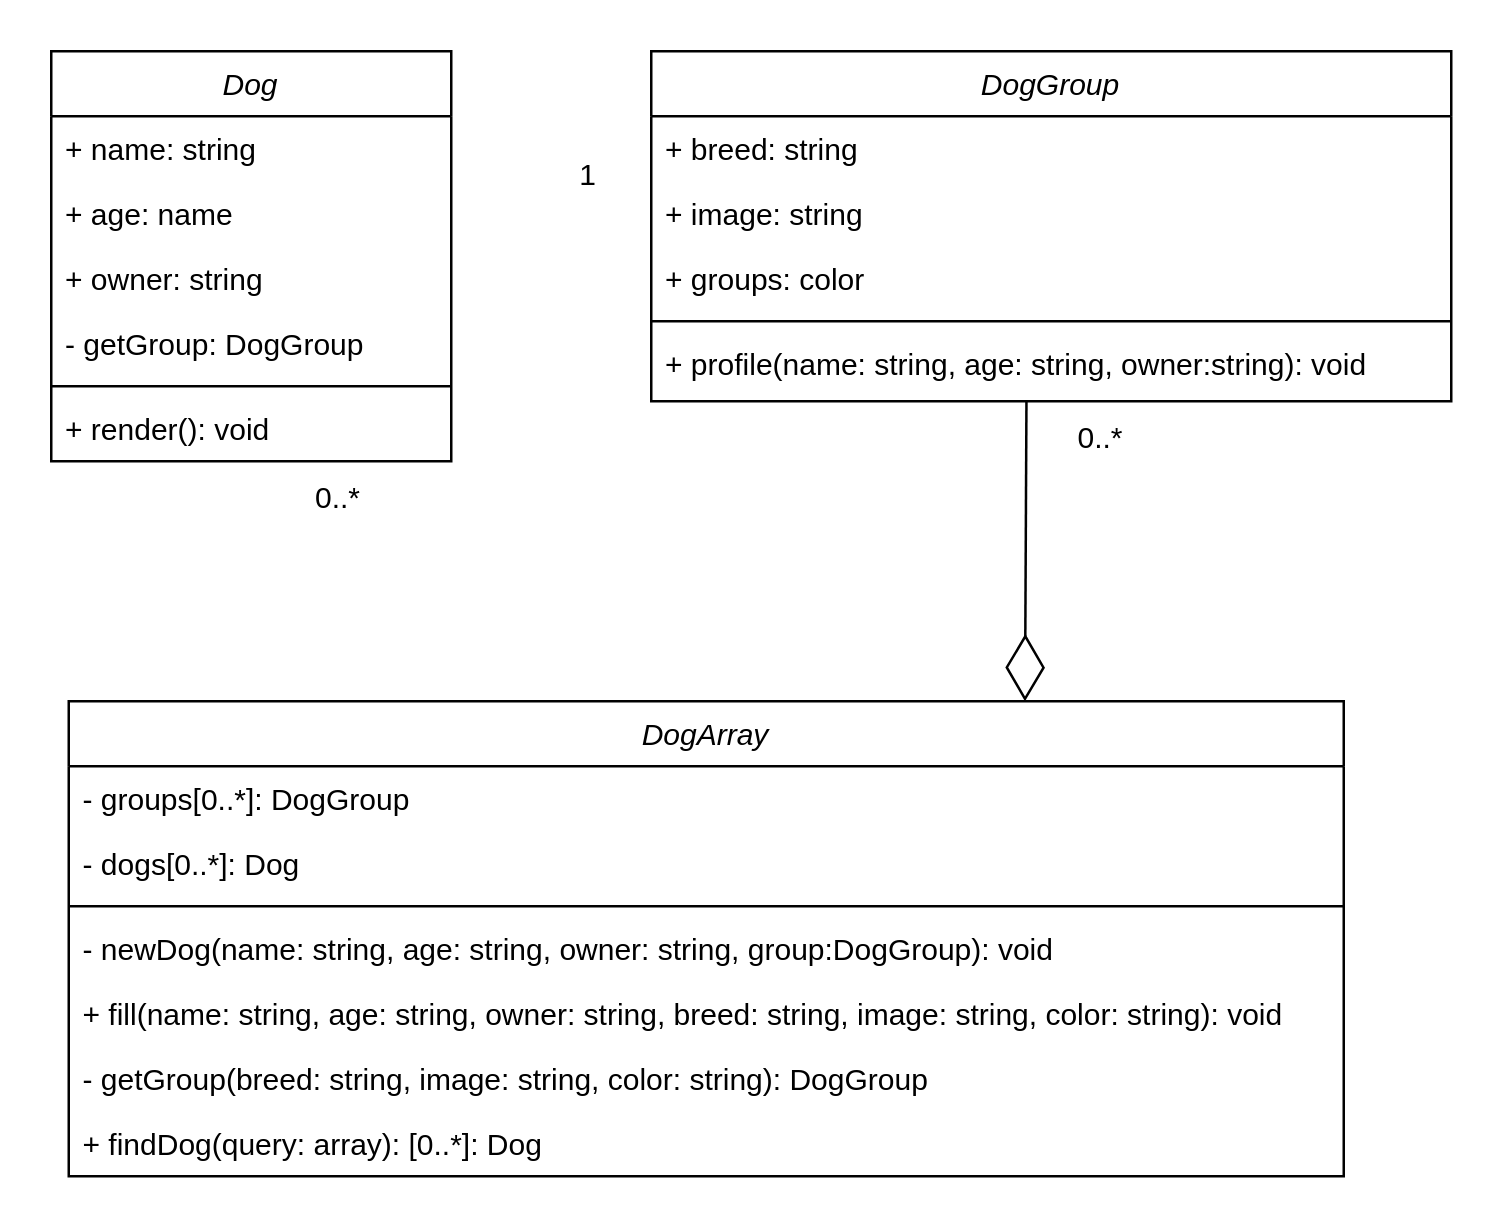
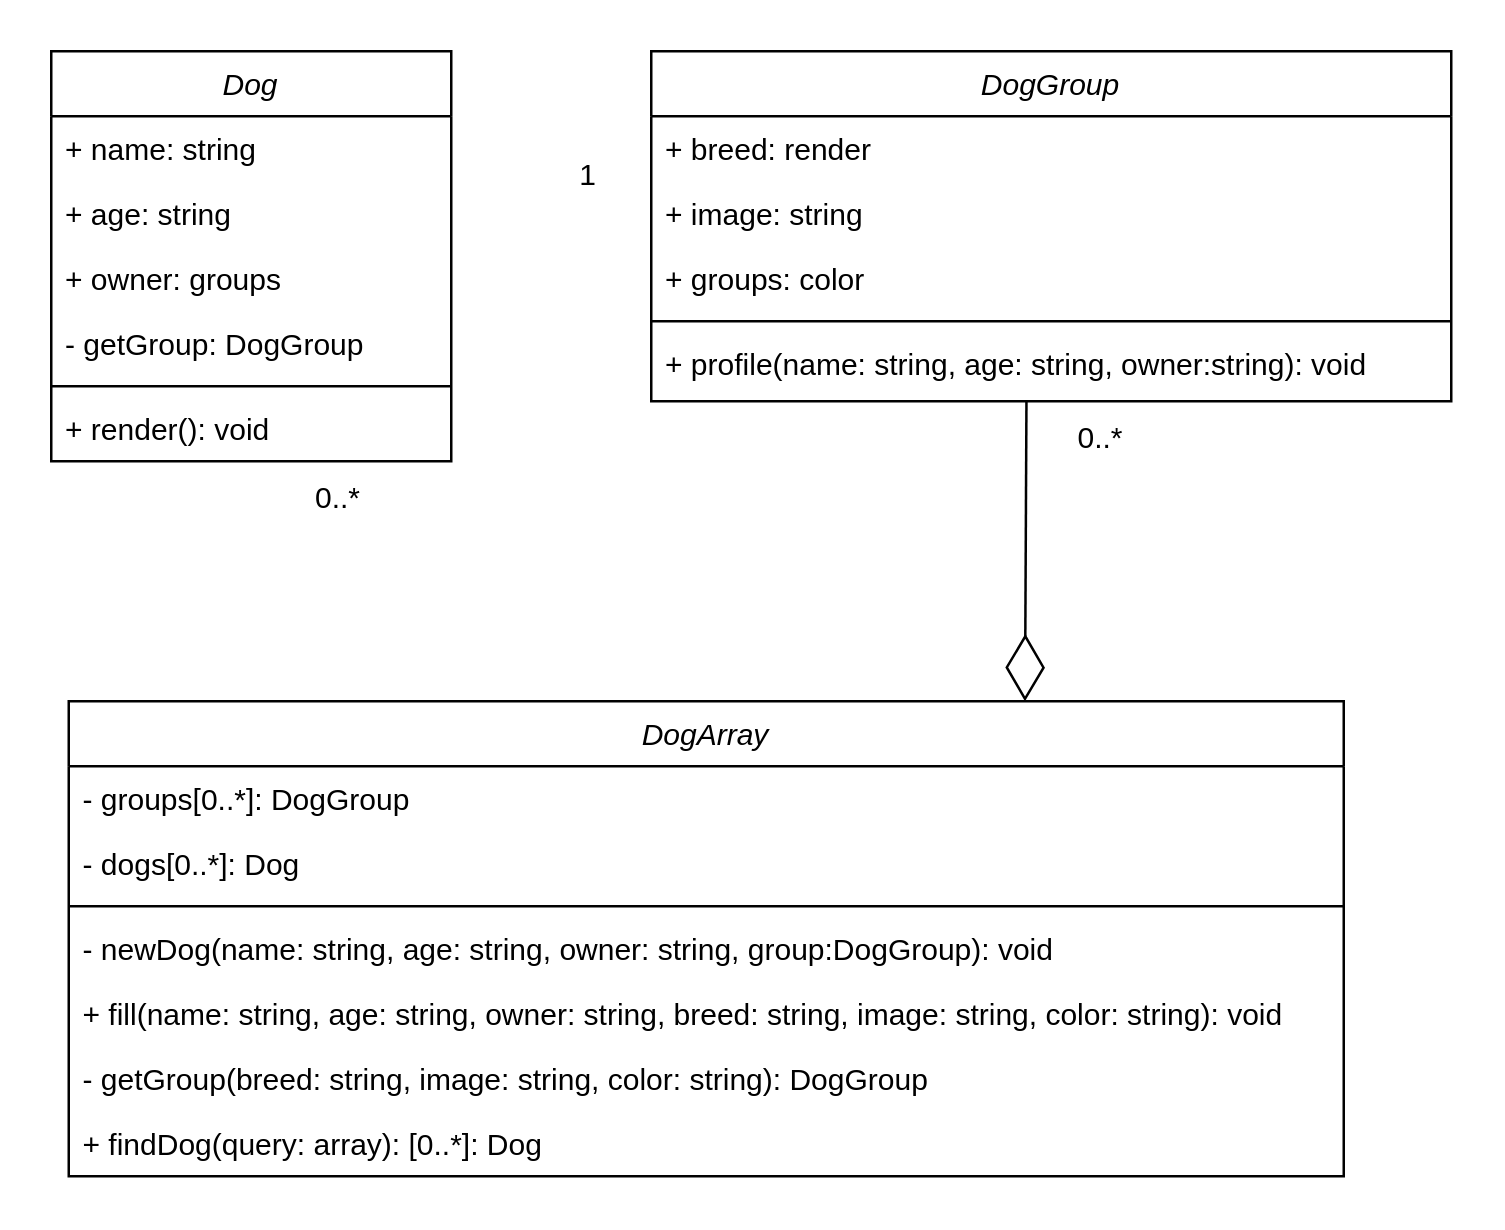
  <mxCell id="0" />
  <mxCell id="1" parent="0" />
  <mxCell id="2" value="Dog" style="swimlane;fontStyle=2;align=center;verticalAlign=top;childLayout=stackLayout;horizontal=1;startSize=26;horizontalStack=0;resizeParent=1;resizeLast=0;collapsible=1;marginBottom=0;rounded=0;shadow=0;strokeWidth=1;" vertex="1" parent="1"><mxGeometry x="20" y="20" width="160" height="164" as="geometry"><mxRectangle x="230" y="140" width="160" height="26" as="alternateBounds" /></mxGeometry></mxCell>
  <mxCell id="3" value="+ name: string" style="text;align=left;verticalAlign=top;spacingLeft=4;spacingRight=4;overflow=hidden;rotatable=0;points=[[0,0.5],[1,0.5]];portConstraint=eastwest;" vertex="1" parent="2"><mxGeometry y="26" width="160" height="26" as="geometry" /></mxCell>
- <mxCell id="4" value="+ age: name" style="text;align=left;verticalAlign=top;spacingLeft=4;spacingRight=4;overflow=hidden;rotatable=0;points=[[0,0.5],[1,0.5]];portConstraint=eastwest;rounded=0;shadow=0;html=0;" vertex="1" parent="2"><mxGeometry y="52" width="160" height="26" as="geometry" /></mxCell>
- <mxCell id="5" value="+ owner: string" style="text;align=left;verticalAlign=top;spacingLeft=4;spacingRight=4;overflow=hidden;rotatable=0;points=[[0,0.5],[1,0.5]];portConstraint=eastwest;rounded=0;shadow=0;html=0;" vertex="1" parent="2"><mxGeometry y="78" width="160" height="26" as="geometry" /></mxCell>
+ <mxCell id="4" value="+ age: string" style="text;align=left;verticalAlign=top;spacingLeft=4;spacingRight=4;overflow=hidden;rotatable=0;points=[[0,0.5],[1,0.5]];portConstraint=eastwest;rounded=0;shadow=0;html=0;" vertex="1" parent="2"><mxGeometry y="52" width="160" height="26" as="geometry" /></mxCell>
+ <mxCell id="5" value="+ owner: groups" style="text;align=left;verticalAlign=top;spacingLeft=4;spacingRight=4;overflow=hidden;rotatable=0;points=[[0,0.5],[1,0.5]];portConstraint=eastwest;rounded=0;shadow=0;html=0;" vertex="1" parent="2"><mxGeometry y="78" width="160" height="26" as="geometry" /></mxCell>
  <mxCell id="6" value="- getGroup: DogGroup" style="text;align=left;verticalAlign=top;spacingLeft=4;spacingRight=4;overflow=hidden;rotatable=0;points=[[0,0.5],[1,0.5]];portConstraint=eastwest;rounded=0;shadow=0;html=0;" vertex="1" parent="2"><mxGeometry y="104" width="160" height="26" as="geometry" /></mxCell>
  <mxCell id="7" value="" style="line;html=1;strokeWidth=1;align=left;verticalAlign=middle;spacingTop=-1;spacingLeft=3;spacingRight=3;rotatable=0;labelPosition=right;points=[];portConstraint=eastwest;" vertex="1" parent="2"><mxGeometry y="130" width="160" height="8" as="geometry" /></mxCell>
  <mxCell id="8" value="+ render(): void" style="text;align=left;verticalAlign=top;spacingLeft=4;spacingRight=4;overflow=hidden;rotatable=0;points=[[0,0.5],[1,0.5]];portConstraint=eastwest;" vertex="1" parent="2"><mxGeometry y="138" width="160" height="26" as="geometry" /></mxCell>
  <mxCell id="9" value="DogGroup" style="swimlane;fontStyle=2;align=center;verticalAlign=top;childLayout=stackLayout;horizontal=1;startSize=26;horizontalStack=0;resizeParent=1;resizeLast=0;collapsible=1;marginBottom=0;rounded=0;shadow=0;strokeWidth=1;" vertex="1" parent="1"><mxGeometry x="260" y="20" width="320" height="140" as="geometry"><mxRectangle x="230" y="140" width="160" height="26" as="alternateBounds" /></mxGeometry></mxCell>
- <mxCell id="10" value="+ breed: string" style="text;align=left;verticalAlign=top;spacingLeft=4;spacingRight=4;overflow=hidden;rotatable=0;points=[[0,0.5],[1,0.5]];portConstraint=eastwest;" vertex="1" parent="9"><mxGeometry y="26" width="320" height="26" as="geometry" /></mxCell>
+ <mxCell id="10" value="+ breed: render" style="text;align=left;verticalAlign=top;spacingLeft=4;spacingRight=4;overflow=hidden;rotatable=0;points=[[0,0.5],[1,0.5]];portConstraint=eastwest;" vertex="1" parent="9"><mxGeometry y="26" width="320" height="26" as="geometry" /></mxCell>
  <mxCell id="11" value="+ image: string" style="text;align=left;verticalAlign=top;spacingLeft=4;spacingRight=4;overflow=hidden;rotatable=0;points=[[0,0.5],[1,0.5]];portConstraint=eastwest;rounded=0;shadow=0;html=0;" vertex="1" parent="9"><mxGeometry y="52" width="320" height="26" as="geometry" /></mxCell>
  <mxCell id="12" value="+ groups: color" style="text;align=left;verticalAlign=top;spacingLeft=4;spacingRight=4;overflow=hidden;rotatable=0;points=[[0,0.5],[1,0.5]];portConstraint=eastwest;rounded=0;shadow=0;html=0;" vertex="1" parent="9"><mxGeometry y="78" width="320" height="26" as="geometry" /></mxCell>
  <mxCell id="13" value="" style="line;html=1;strokeWidth=1;align=left;verticalAlign=middle;spacingTop=-1;spacingLeft=3;spacingRight=3;rotatable=0;labelPosition=right;points=[];portConstraint=eastwest;" vertex="1" parent="9"><mxGeometry y="104" width="320" height="8" as="geometry" /></mxCell>
  <mxCell id="14" value="+ profile(name: string, age: string, owner:string): void" style="text;align=left;verticalAlign=top;spacingLeft=4;spacingRight=4;overflow=hidden;rotatable=0;points=[[0,0.5],[1,0.5]];portConstraint=eastwest;" vertex="1" parent="9"><mxGeometry y="112" width="320" height="26" as="geometry" /></mxCell>
  <mxCell id="15" value="DogArray" style="swimlane;fontStyle=2;align=center;verticalAlign=top;childLayout=stackLayout;horizontal=1;startSize=26;horizontalStack=0;resizeParent=1;resizeLast=0;collapsible=1;marginBottom=0;rounded=0;shadow=0;strokeWidth=1;" vertex="1" parent="1"><mxGeometry x="27" y="280" width="510" height="190" as="geometry"><mxRectangle x="230" y="140" width="160" height="26" as="alternateBounds" /></mxGeometry></mxCell>
  <mxCell id="16" value="- groups[0..*]: DogGroup" style="text;align=left;verticalAlign=top;spacingLeft=4;spacingRight=4;overflow=hidden;rotatable=0;points=[[0,0.5],[1,0.5]];portConstraint=eastwest;" vertex="1" parent="15"><mxGeometry y="26" width="510" height="26" as="geometry" /></mxCell>
  <mxCell id="17" value="- dogs[0..*]: Dog " style="text;align=left;verticalAlign=top;spacingLeft=4;spacingRight=4;overflow=hidden;rotatable=0;points=[[0,0.5],[1,0.5]];portConstraint=eastwest;rounded=0;shadow=0;html=0;" vertex="1" parent="15"><mxGeometry y="52" width="510" height="26" as="geometry" /></mxCell>
  <mxCell id="18" value="" style="line;html=1;strokeWidth=1;align=left;verticalAlign=middle;spacingTop=-1;spacingLeft=3;spacingRight=3;rotatable=0;labelPosition=right;points=[];portConstraint=eastwest;" vertex="1" parent="15"><mxGeometry y="78" width="510" height="8" as="geometry" /></mxCell>
  <mxCell id="19" value="- newDog(name: string, age: string, owner: string, group:DogGroup): void" style="text;align=left;verticalAlign=top;spacingLeft=4;spacingRight=4;overflow=hidden;rotatable=0;points=[[0,0.5],[1,0.5]];portConstraint=eastwest;" vertex="1" parent="15"><mxGeometry y="86" width="510" height="26" as="geometry" /></mxCell>
  <mxCell id="20" value="+ fill(name: string, age: string, owner: string, breed: string, image: string, color: string): void" style="text;align=left;verticalAlign=top;spacingLeft=4;spacingRight=4;overflow=hidden;rotatable=0;points=[[0,0.5],[1,0.5]];portConstraint=eastwest;" vertex="1" parent="15"><mxGeometry y="112" width="510" height="26" as="geometry" /></mxCell>
  <mxCell id="21" value="- getGroup(breed: string, image: string, color: string): DogGroup" style="text;align=left;verticalAlign=top;spacingLeft=4;spacingRight=4;overflow=hidden;rotatable=0;points=[[0,0.5],[1,0.5]];portConstraint=eastwest;" vertex="1" parent="15"><mxGeometry y="138" width="510" height="26" as="geometry" /></mxCell>
  <mxCell id="22" value="+ findDog(query: array): [0..*]: Dog" style="text;align=left;verticalAlign=top;spacingLeft=4;spacingRight=4;overflow=hidden;rotatable=0;points=[[0,0.5],[1,0.5]];portConstraint=eastwest;" vertex="1" parent="15"><mxGeometry y="164" width="510" height="26" as="geometry" /></mxCell>
  <mxCell id="23" value="0..*" style="text;html=1;strokeColor=none;fillColor=none;align=center;verticalAlign=middle;whiteSpace=wrap;rounded=0;" vertex="1" parent="1"><mxGeometry x="105" y="184" width="60" height="30" as="geometry" /></mxCell>
  <mxCell id="24" value="0..*" style="text;html=1;strokeColor=none;fillColor=none;align=center;verticalAlign=middle;whiteSpace=wrap;rounded=0;" vertex="1" parent="1"><mxGeometry x="410" y="160" width="60" height="30" as="geometry" /></mxCell>
  <mxCell id="25" value="" style="endArrow=diamondThin;endFill=0;endSize=24;html=1;rounded=0;exitX=0.469;exitY=1.077;exitDx=0;exitDy=0;exitPerimeter=0;entryX=0.75;entryY=0;entryDx=0;entryDy=0;" edge="1" parent="1" source="14" target="15"><mxGeometry width="160" relative="1" as="geometry"><mxPoint x="610" y="300" as="sourcePoint" /><mxPoint x="460" y="200" as="targetPoint" /></mxGeometry></mxCell>
  <mxCell id="26" value="1" style="text;html=1;strokeColor=none;fillColor=none;align=center;verticalAlign=middle;whiteSpace=wrap;rounded=0;" vertex="1" parent="1"><mxGeometry x="220" y="55" width="30" height="30" as="geometry" /></mxCell>
